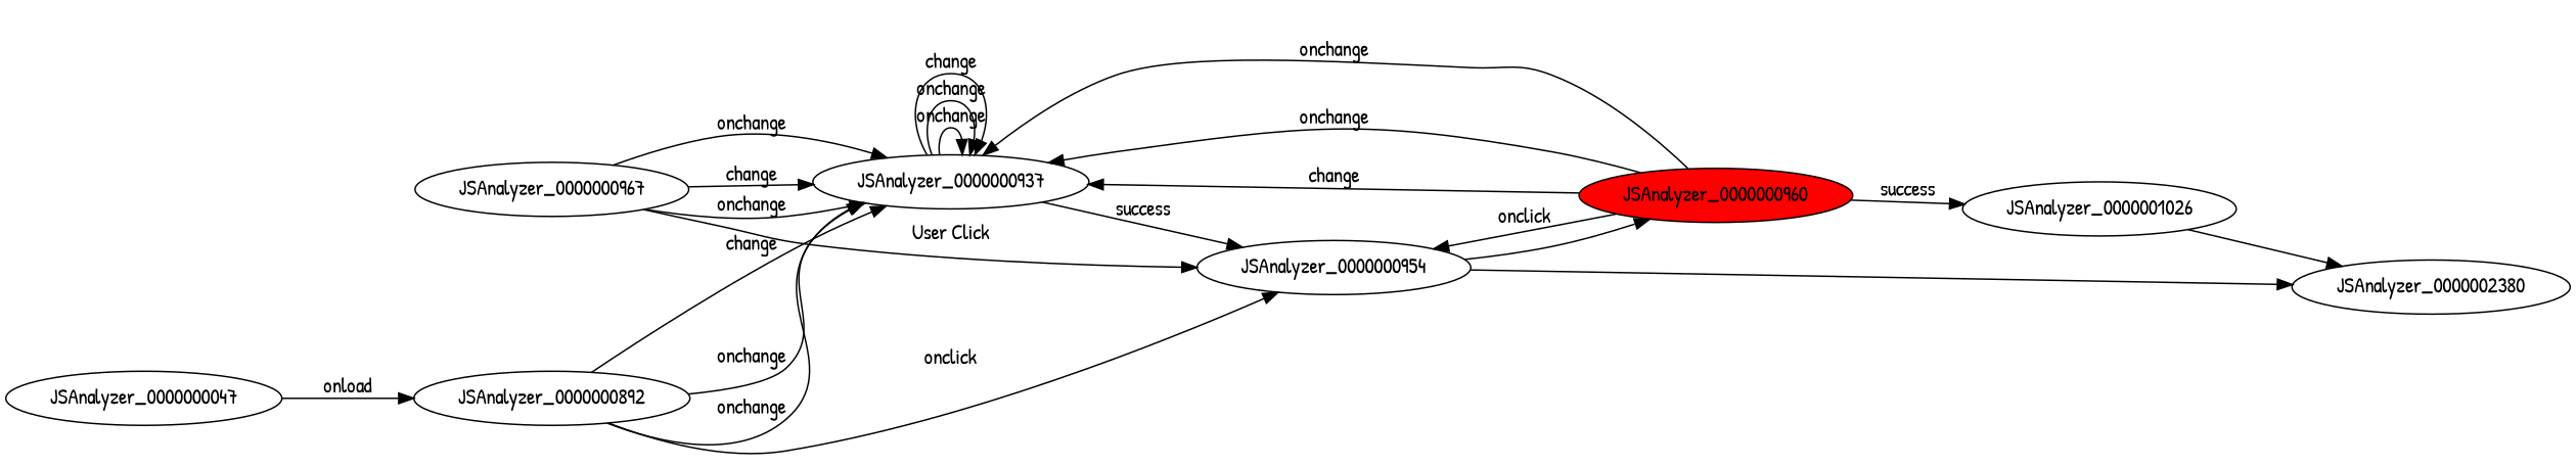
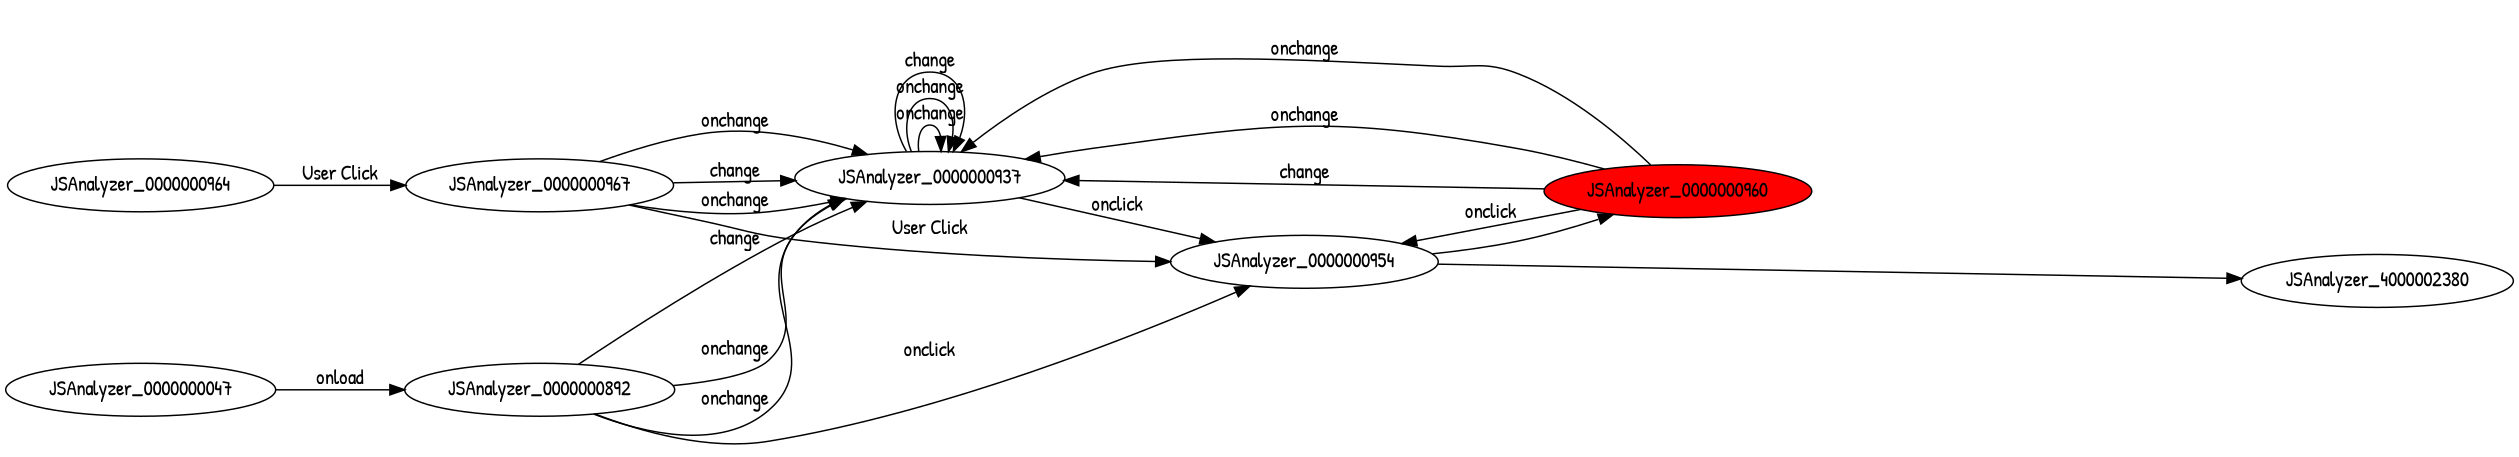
  digraph {
    fontname="Patrick Hand"
    rankdir=LR
    node [fontname="Patrick Hand"]
    edge [fontname="Patrick Hand"]
    n1 [label=JSAnalyzer_0000000047]
    JSAnalyzer_0000000892
    JSAnalyzer_0000000937
    JSAnalyzer_0000000954
    JSAnalyzer_0000000960 [fillcolor=red style=filled]
-   JSAnalyzer_0000002380
-   JSAnalyzer_0000001026
+   JSAnalyzer_0000002380 [label=JSAnalyzer_4000002380]
+   JSAnalyzer_0000000964
    JSAnalyzer_0000000967
    n1 -> JSAnalyzer_0000000892 [label=onload]
    JSAnalyzer_0000000892 -> JSAnalyzer_0000000937 [label=onchange]
    JSAnalyzer_0000000892 -> JSAnalyzer_0000000937 [label=onchange]
    JSAnalyzer_0000000892 -> JSAnalyzer_0000000937 [label=change]
    JSAnalyzer_0000000892 -> JSAnalyzer_0000000954 [label=onclick]
    JSAnalyzer_0000000937 -> JSAnalyzer_0000000937 [label=onchange]
    JSAnalyzer_0000000937 -> JSAnalyzer_0000000937 [label=onchange]
    JSAnalyzer_0000000937 -> JSAnalyzer_0000000937 [label=change]
-   JSAnalyzer_0000000937 -> JSAnalyzer_0000000954 [label=success]
+   JSAnalyzer_0000000937 -> JSAnalyzer_0000000954 [label=onclick]
    JSAnalyzer_0000000954 -> JSAnalyzer_0000000960
    JSAnalyzer_0000000954 -> JSAnalyzer_0000002380
    JSAnalyzer_0000000960 -> JSAnalyzer_0000000937 [label=onchange]
    JSAnalyzer_0000000960 -> JSAnalyzer_0000000937 [label=onchange]
    JSAnalyzer_0000000960 -> JSAnalyzer_0000000937 [label=change]
    JSAnalyzer_0000000960 -> JSAnalyzer_0000000954 [label=onclick]
-   JSAnalyzer_0000000960 -> JSAnalyzer_0000001026 [label=success]
-   JSAnalyzer_0000001026 -> JSAnalyzer_0000002380
+   JSAnalyzer_0000000964 -> JSAnalyzer_0000000967 [label="User Click"]
    JSAnalyzer_0000000967 -> JSAnalyzer_0000000937 [label=onchange]
    JSAnalyzer_0000000967 -> JSAnalyzer_0000000937 [label=onchange]
    JSAnalyzer_0000000967 -> JSAnalyzer_0000000937 [label=change]
    JSAnalyzer_0000000967 -> JSAnalyzer_0000000954 [label="User Click"]
  }
